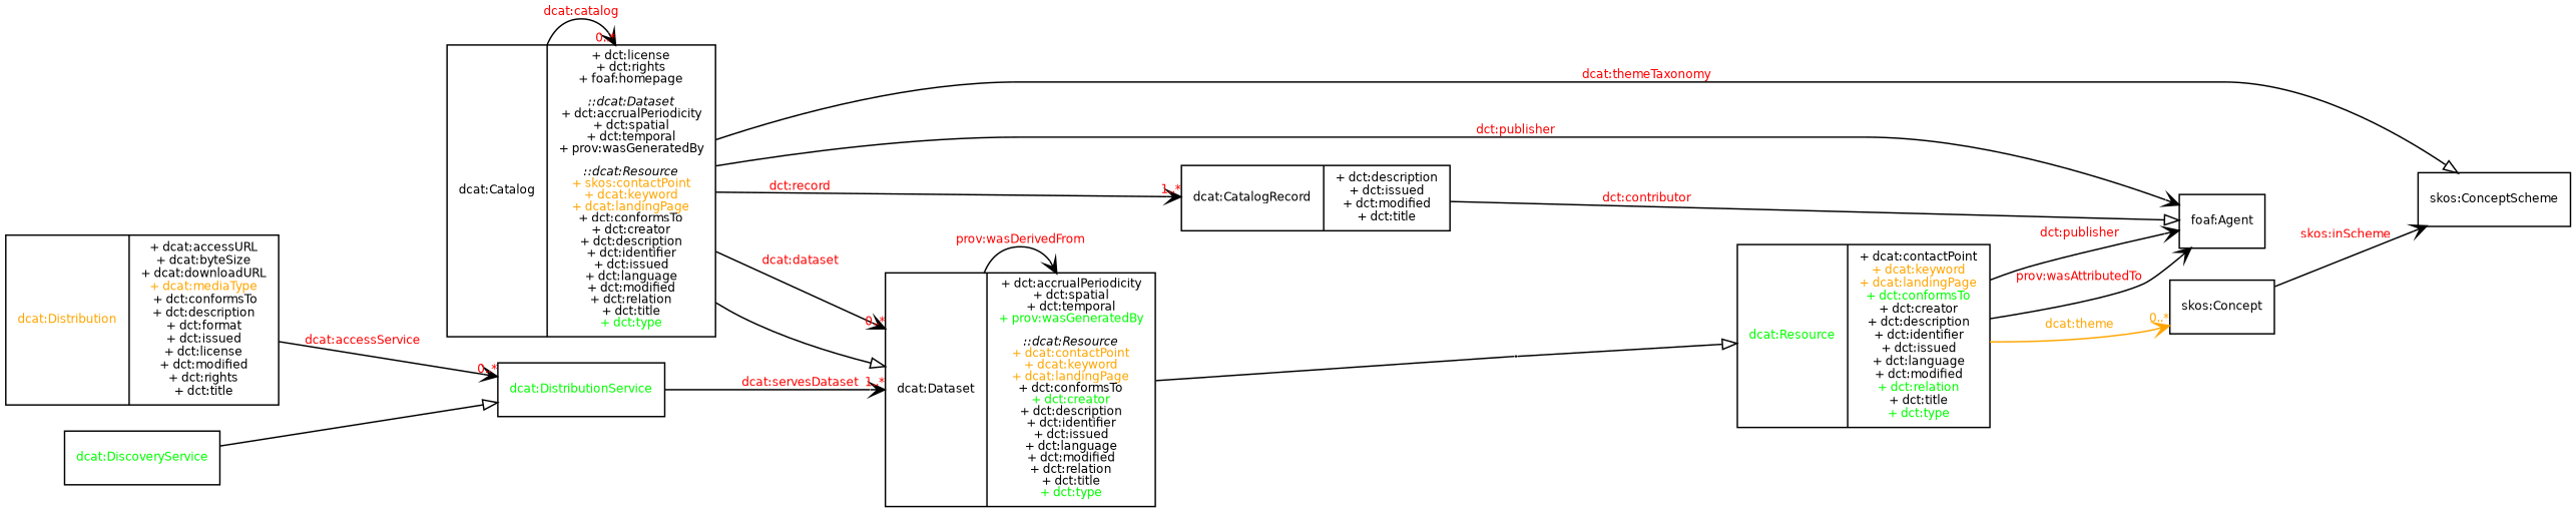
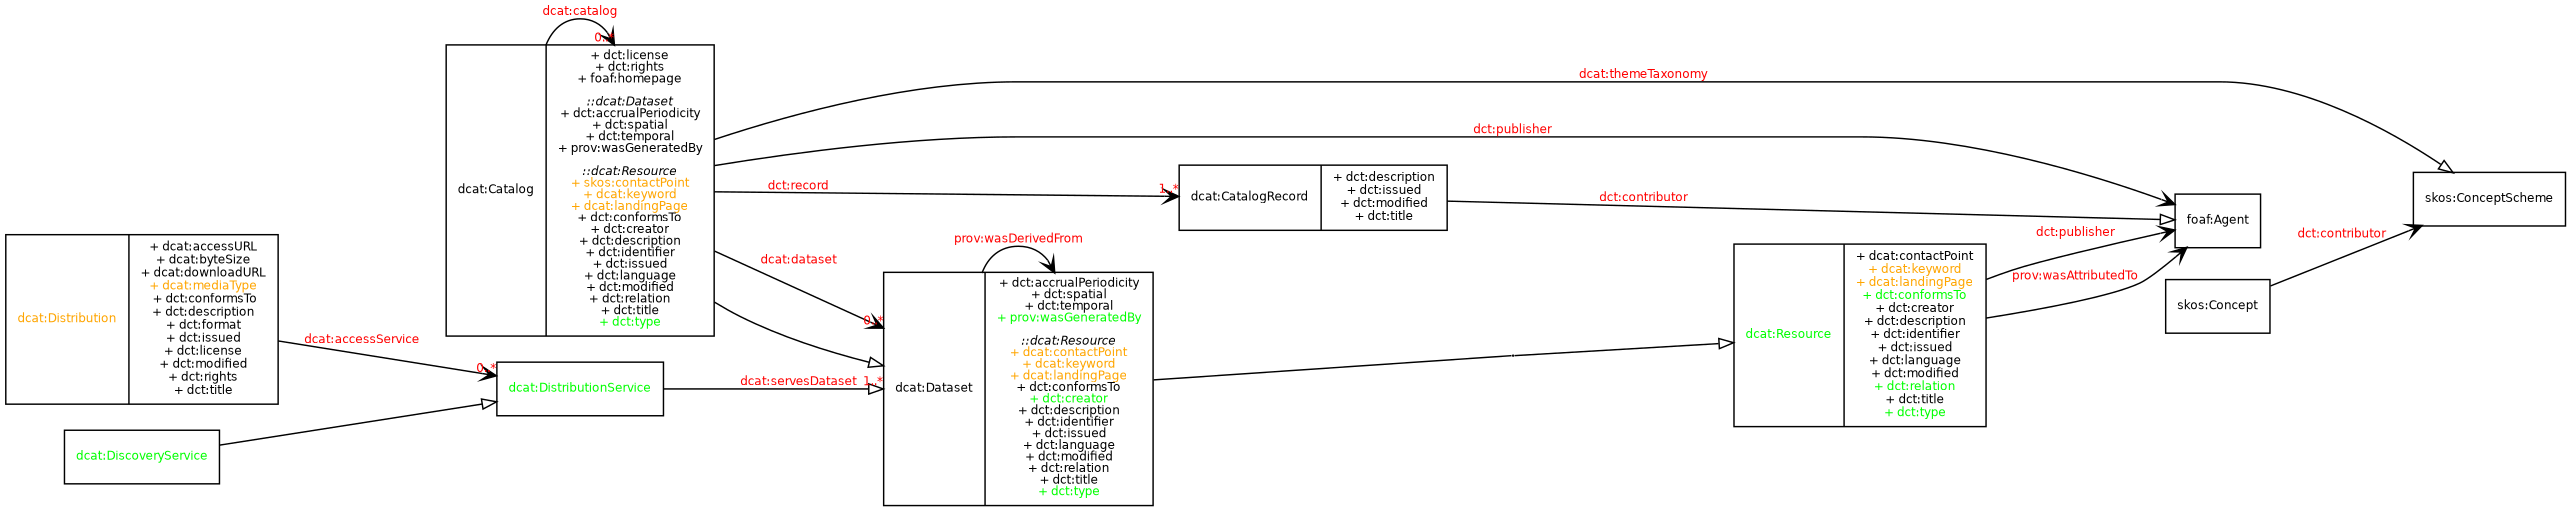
  digraph {
    rankdir=LR
    node [fontname=Helvetica fontsize=8 shape=record]
    edge [arrowhead=vee arrowtail=empty fontcolor=red fontname=Helvetica fontsize=8]
    n1 [label=<{foaf:Agent}>]
    n2 [label=<{dcat:Catalog|+ dct:license<BR/>+ dct:rights<BR/>+ foaf:homepage<BR/><BR/><I>::dcat:Dataset</I><BR/>+ dct:accrualPeriodicity<BR/>+ dct:spatial<BR/>+ dct:temporal<BR/>+ prov:wasGeneratedBy<BR/><BR/><I>::dcat:Resource</I><BR/><FONT COLOR="orange">+ skos:contactPoint</FONT><BR/><FONT COLOR="orange">+ dcat:keyword</FONT><BR/><FONT COLOR="orange">+ dcat:landingPage</FONT><BR/>+ dct:conformsTo<BR/>+ dct:creator<BR/>+ dct:description<BR/>+ dct:identifier<BR/>+ dct:issued<BR/>+ dct:language<BR/>+ dct:modified<BR/>+ dct:relation<BR/>+ dct:title<BR/><FONT COLOR="green">+ dct:type</FONT>}>]
    n3 [label=<{dcat:CatalogRecord|+ dct:description<BR/>+ dct:issued<BR/>+ dct:modified<BR/>+ dct:title}>]
    n4 [label=<{dcat:Dataset|+ dct:accrualPeriodicity<BR/>+ dct:spatial<BR/>+ dct:temporal<BR/><FONT COLOR="green">+ prov:wasGeneratedBy</FONT><BR/><BR/><I>::dcat:Resource</I><BR/><FONT COLOR="orange">+ dcat:contactPoint</FONT><BR/><FONT COLOR="orange">+ dcat:keyword</FONT><BR/><FONT COLOR="orange">+ dcat:landingPage</FONT><BR/>+ dct:conformsTo<BR/><FONT COLOR="green">+ dct:creator</FONT><BR/>+ dct:description<BR/>+ dct:identifier<BR/>+ dct:issued<BR/>+ dct:language<BR/>+ dct:modified<BR/>+ dct:relation<BR/>+ dct:title<BR/><FONT COLOR="green">+ dct:type</FONT>}>]
    n5 [label=<{skos:ConceptScheme}>]
    d1 [height=0.01 shape=point width=0.01]
    n7 [label=<{<FONT COLOR="green">dcat:Resource</FONT>|+ dcat:contactPoint<BR/><FONT COLOR="orange">+ dcat:keyword</FONT><BR/><FONT COLOR="orange">+ dcat:landingPage</FONT><BR/><FONT COLOR="green">+ dct:conformsTo</FONT><BR/>+ dct:creator<BR/>+ dct:description<BR/>+ dct:identifier<BR/>+ dct:issued<BR/>+ dct:language<BR/>+ dct:modified<BR/><FONT COLOR="green">+ dct:relation</FONT><BR/>+ dct:title<BR/><FONT COLOR="green">+ dct:type</FONT>}>]
    n8 [label=<{skos:Concept}>]
    n9 [label=<{<FONT COLOR="orange">dcat:Distribution</FONT>|+ dcat:accessURL<BR/>+ dcat:byteSize<BR/>+ dcat:downloadURL<BR/><FONT COLOR="orange">+ dcat:mediaType</FONT><BR/> 	+ dct:conformsTo<BR/>+ dct:description<BR/>+ dct:format<BR/>+ dct:issued<BR/>+ dct:license<BR/>+ dct:modified<BR/>+ dct:rights<BR/>+ dct:title}>]
    n10 [label=<{<FONT COLOR="green">dcat:DistributionService</FONT>}>]
    n11 [label=<{<FONT COLOR="green">dcat:DiscoveryService</FONT>}>]
    n2 -> n1 [label="dct:publisher"]
    n2 -> n2 [headlabel="0..*" label="dcat:catalog"]
    n2 -> n3 [headlabel="1..*" label="dct:record"]
    n2 -> n4 [headlabel="0..*" label="dcat:dataset"]
    n2 -> n4 [arrowhead=o]
    n2 -> n5 [arrowhead=o label="dcat:themeTaxonomy"]
    n3 -> n1 [arrowhead=o label="dct:contributor"]
    n4 -> n4 [label="prov:wasDerivedFrom"]
    n4 -> d1 [dir=none]
    d1 -> n7 [arrowhead=o]
    n7 -> n1 [label="prov:wasAttributedTo"]
    n7 -> n1 [label="dct:publisher"]
-   n7 -> n8 [color=orange fontcolor=orange headlabel="0..*" label="dcat:theme"]
-   n8 -> n5 [label="skos:inScheme"]
+   n8 -> n5 [label="dct:contributor"]
    n9 -> n10 [headlabel="0..*" label="dcat:accessService"]
-   n10 -> n4 [headlabel="1..*" label="dcat:servesDataset"]
+   n10 -> n4 [arrowhead=o headlabel="1..*" label="dcat:servesDataset"]
    n11 -> n10 [arrowhead=o]
  }
